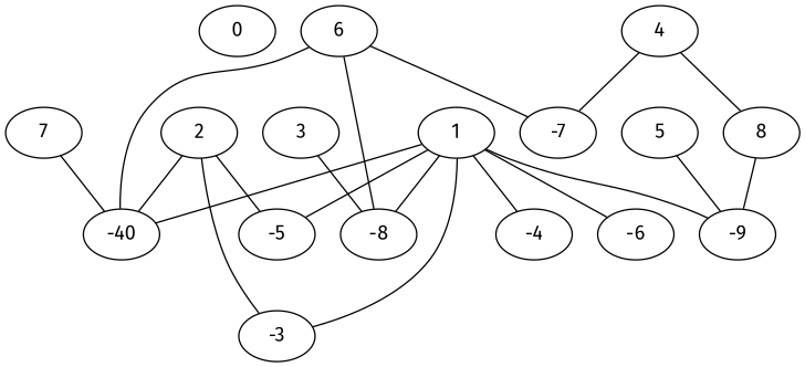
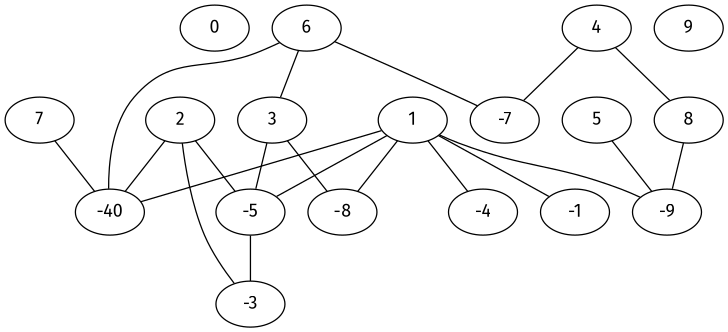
  graph {
    fontname="Fira Sans"
    node [fontname="Fira Sans"]
    edge [fontname="Fira Sans"]
    0
    1
    -3
    -4
    -5
-   -6
+   -6 [label=-1]
    -8
    -9
    n9 [label=-40]
    2
    3
    4
    -7
    8
    5
    6
    7
-   1 -- -3
+   9
+   -5 -- -3
    1 -- -4
    1 -- -5
    1 -- -6
    1 -- -8
    1 -- -9
    1 -- n9
    2 -- -3
    2 -- -5
    2 -- n9
+   3 -- -5
    3 -- -8
    4 -- -7
    4 -- 8
    8 -- -9
    5 -- -9
-   6 -- -8
+   6 -- 3
    6 -- n9
    6 -- -7
    7 -- n9
  }
